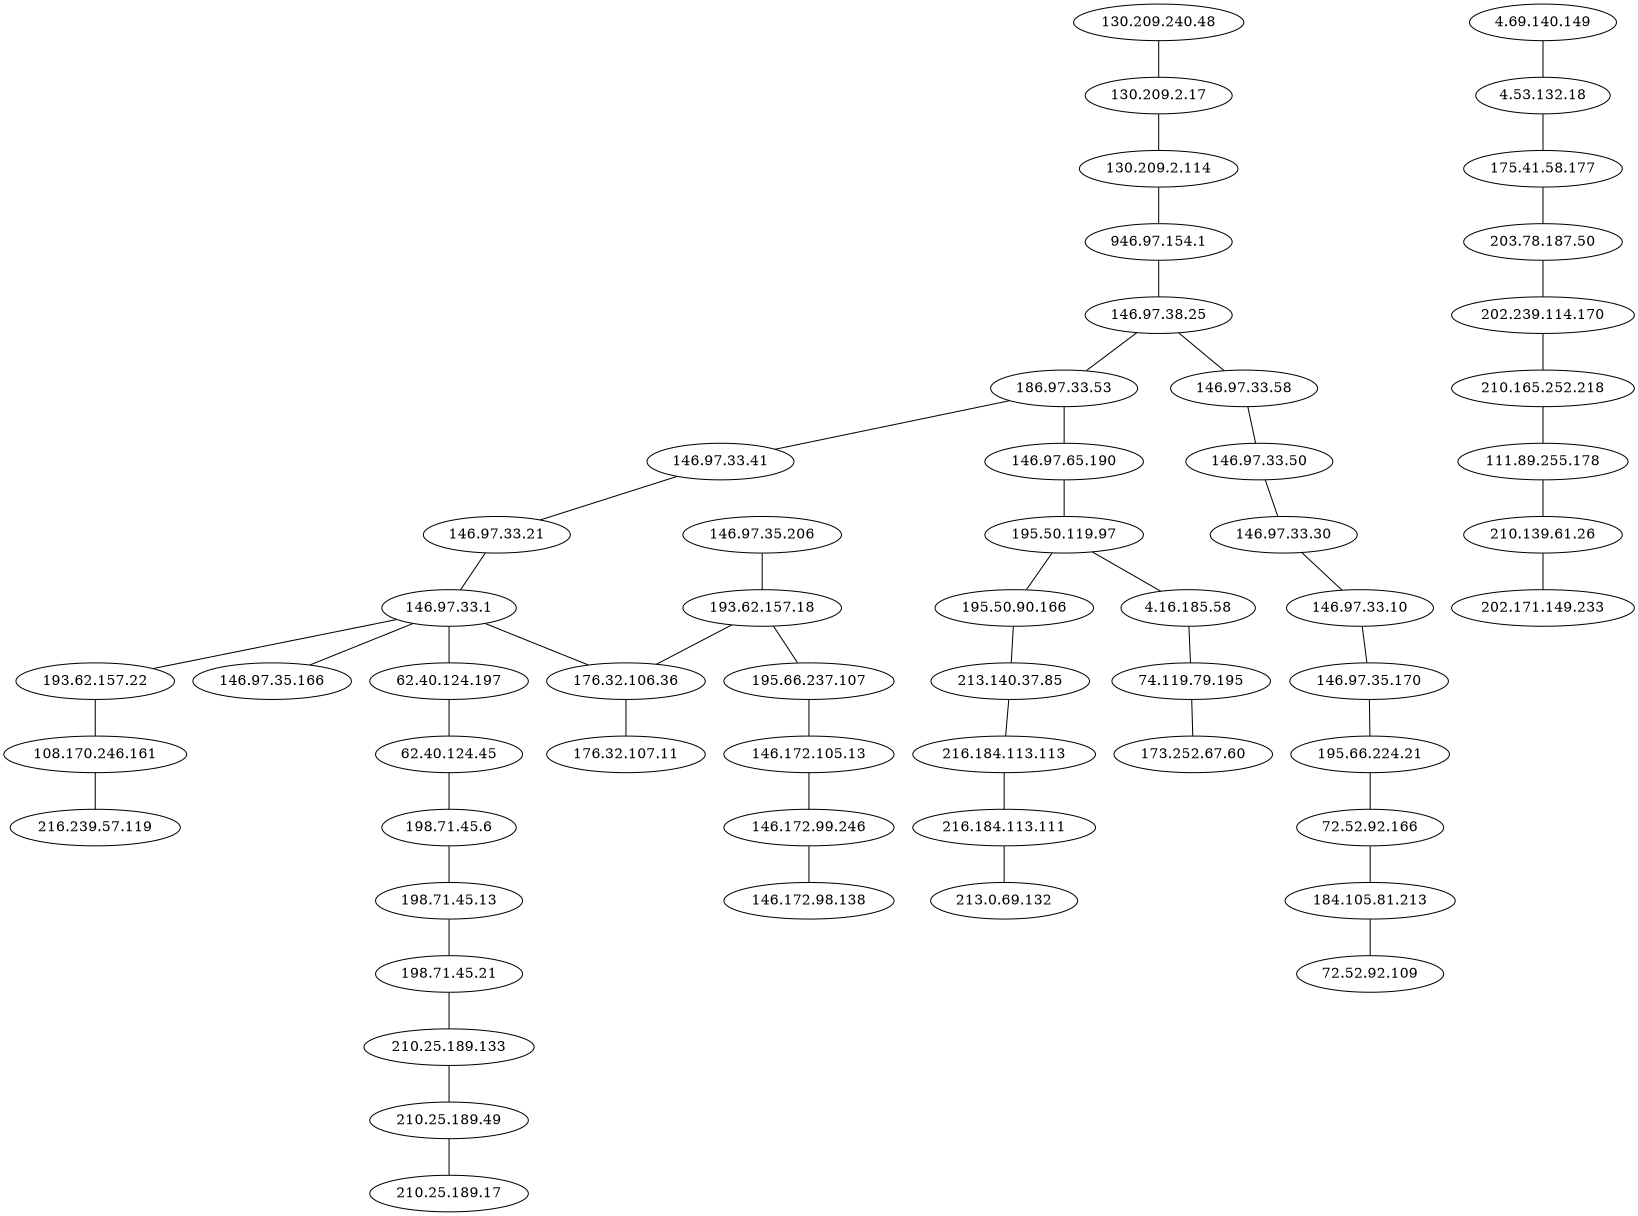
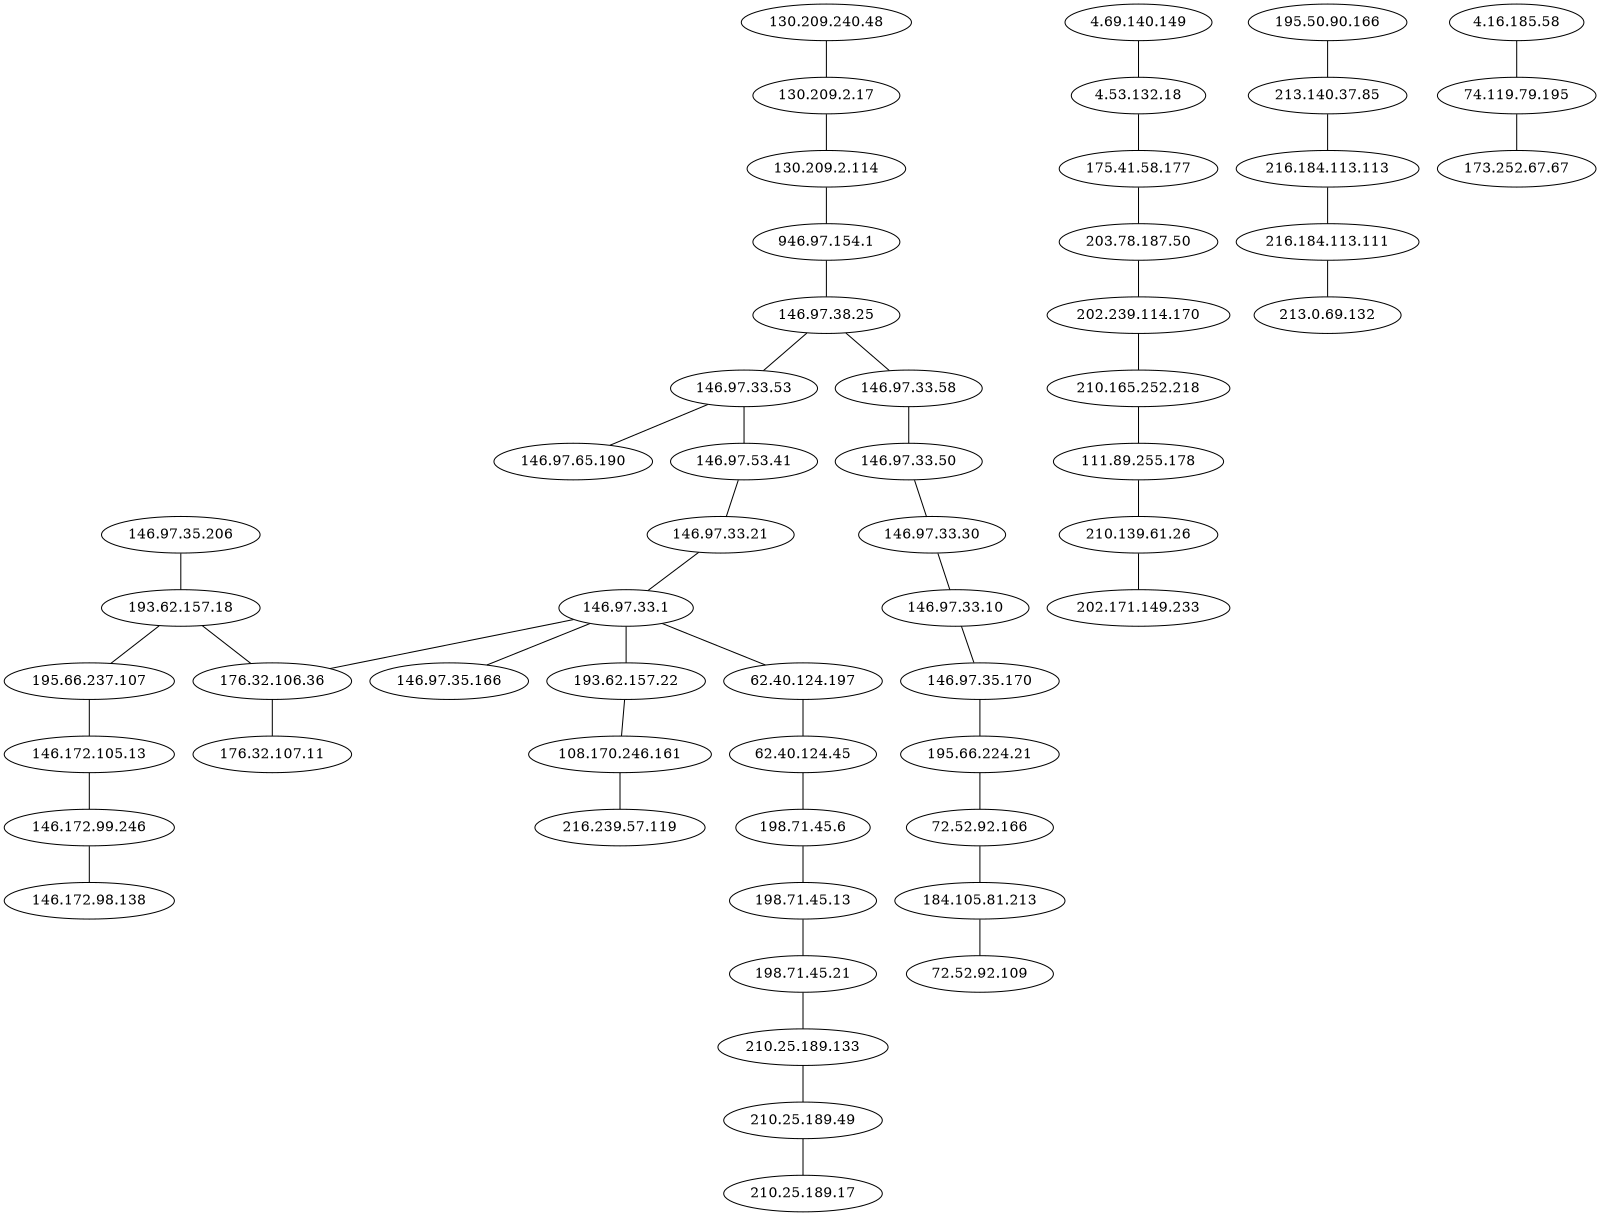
  graph {
    "108.170.246.161"
    "216.239.57.119"
    "111.89.255.178"
    "210.139.61.26"
    "202.171.149.233"
    n6 [label="946.97.154.1"]
    "130.209.2.114"
    "146.97.38.25"
-   "146.97.33.53" [label="186.97.33.53"]
+   "146.97.33.53"
    "146.97.33.58"
    "130.209.2.17"
    "130.209.240.48"
    "146.172.105.13"
    "146.172.99.246"
    "146.172.98.138"
-   "146.97.33.41"
+   "146.97.33.41" [label="146.97.53.41"]
    n17 [label="146.97.65.190"]
    "146.97.33.50"
    "146.97.33.10"
    "146.97.35.170"
    "195.66.224.21"
    "72.52.92.166"
    "146.97.33.1"
    "146.97.35.166"
    "193.62.157.22"
    "62.40.124.197"
    "176.32.106.36"
    "146.97.35.206"
    "193.62.157.18"
    "62.40.124.45"
    "195.66.237.107"
    "198.71.45.6"
    "146.97.33.21"
    "146.97.33.30"
-   "195.50.119.97"
    "195.50.90.166"
    "4.16.185.58"
    "184.105.81.213"
    "213.140.37.85"
    "74.119.79.195"
    "4.69.140.149"
    "4.53.132.18"
    "176.32.107.11"
    "175.41.58.177"
    "203.78.187.50"
    "202.239.114.170"
    "210.165.252.218"
    "72.52.92.109"
    "216.184.113.113"
-   "173.252.67.67" [label="173.252.67.60"]
+   "173.252.67.67"
    "216.184.113.111"
    "198.71.45.13"
    "198.71.45.21"
    "210.25.189.133"
    "210.25.189.49"
    "210.25.189.17"
    "213.0.69.132"
    "108.170.246.161" -- "216.239.57.119"
    "111.89.255.178" -- "210.139.61.26"
    "210.139.61.26" -- "202.171.149.233"
    n6 -- "146.97.38.25"
    "130.209.2.114" -- n6
    "146.97.38.25" -- "146.97.33.53"
    "146.97.38.25" -- "146.97.33.58"
    "146.97.33.53" -- "146.97.33.41"
    "146.97.33.53" -- n17
    "146.97.33.58" -- "146.97.33.50"
    "130.209.2.17" -- "130.209.2.114"
    "130.209.240.48" -- "130.209.2.17"
    "146.172.105.13" -- "146.172.99.246"
    "146.172.99.246" -- "146.172.98.138"
    "146.97.33.41" -- "146.97.33.21"
-   n17 -- "195.50.119.97"
    "146.97.33.50" -- "146.97.33.30"
    "146.97.33.10" -- "146.97.35.170"
    "146.97.35.170" -- "195.66.224.21"
    "195.66.224.21" -- "72.52.92.166"
    "72.52.92.166" -- "184.105.81.213"
    "146.97.33.1" -- "146.97.35.166"
    "146.97.33.1" -- "193.62.157.22"
    "146.97.33.1" -- "62.40.124.197"
    "146.97.33.1" -- "176.32.106.36"
    "193.62.157.22" -- "108.170.246.161"
    "62.40.124.197" -- "62.40.124.45"
    "176.32.106.36" -- "176.32.107.11"
    "146.97.35.206" -- "193.62.157.18"
    "193.62.157.18" -- "176.32.106.36"
    "193.62.157.18" -- "195.66.237.107"
    "62.40.124.45" -- "198.71.45.6"
    "195.66.237.107" -- "146.172.105.13"
    "198.71.45.6" -- "198.71.45.13"
    "146.97.33.21" -- "146.97.33.1"
    "146.97.33.30" -- "146.97.33.10"
-   "195.50.119.97" -- "195.50.90.166"
-   "195.50.119.97" -- "4.16.185.58"
    "195.50.90.166" -- "213.140.37.85"
    "4.16.185.58" -- "74.119.79.195"
    "184.105.81.213" -- "72.52.92.109"
    "213.140.37.85" -- "216.184.113.113"
    "74.119.79.195" -- "173.252.67.67"
    "4.69.140.149" -- "4.53.132.18"
    "4.53.132.18" -- "175.41.58.177"
    "175.41.58.177" -- "203.78.187.50"
    "203.78.187.50" -- "202.239.114.170"
    "202.239.114.170" -- "210.165.252.218"
    "210.165.252.218" -- "111.89.255.178"
    "216.184.113.113" -- "216.184.113.111"
    "216.184.113.111" -- "213.0.69.132"
    "198.71.45.13" -- "198.71.45.21"
    "198.71.45.21" -- "210.25.189.133"
    "210.25.189.133" -- "210.25.189.49"
    "210.25.189.49" -- "210.25.189.17"
  }
